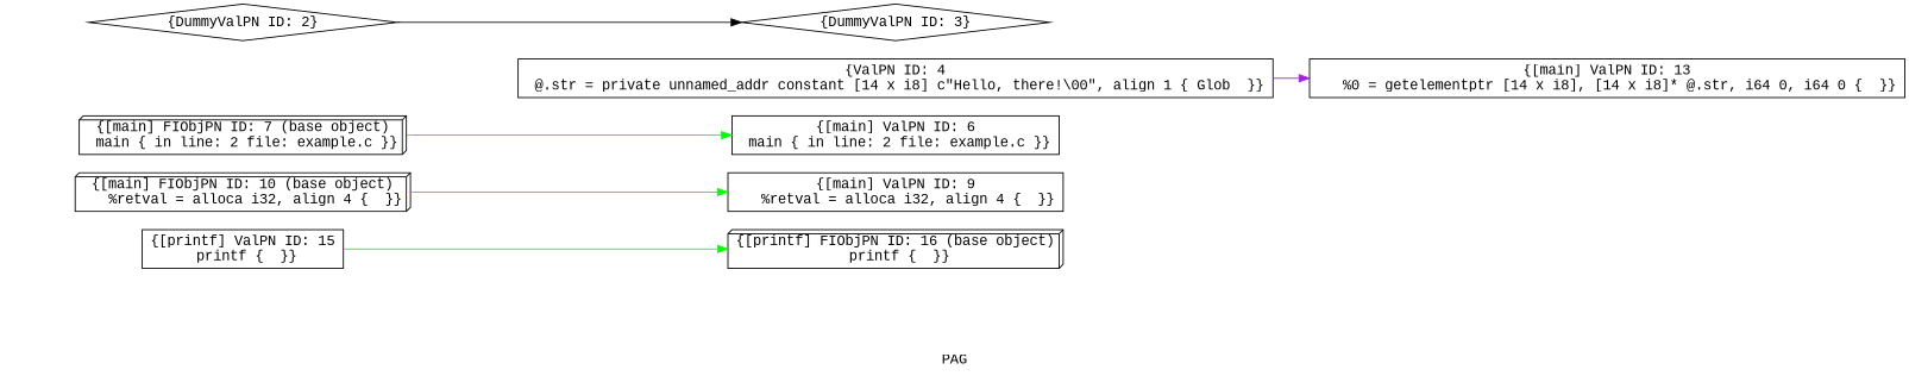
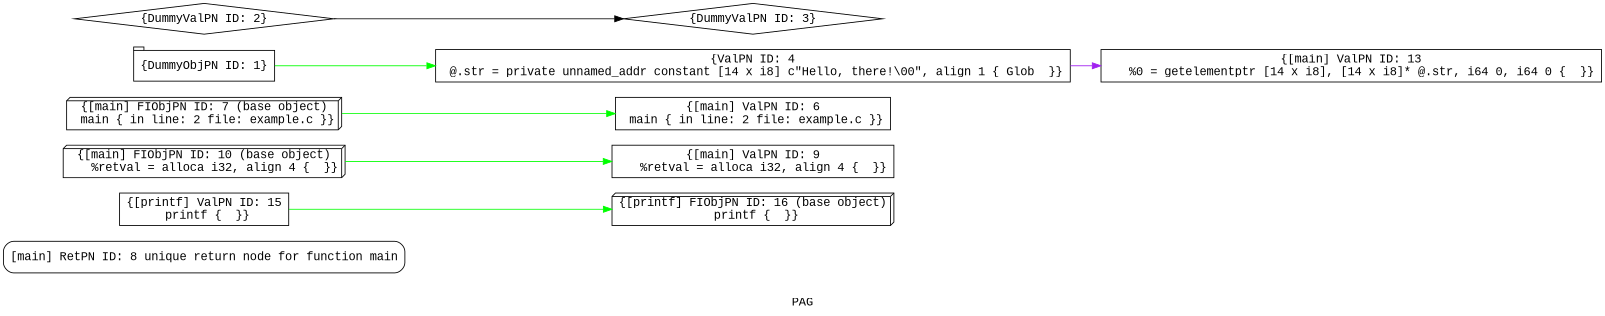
  digraph {
    fontname="Liberation Mono"
    label=PAG
    rankdir=LR
    node [fontname="Liberation Mono" shape=box]
    edge [color=green fontname="Liberation Mono"]
+   n1 [label="{[main] RetPN ID: 8 unique return node for function main}" shape=Mrecord]
    n2 [label="{[printf] FIObjPN ID: 16 (base object)\n printf \{  \}}" shape=box3d]
    n3 [label="{[printf] ValPN ID: 15\n printf \{  \}}"]
    n4 [label="{[main] FIObjPN ID: 10 (base object)\n   %retval = alloca i32, align 4 \{  \}}" shape=box3d]
    n5 [label="{[main] ValPN ID: 9\n   %retval = alloca i32, align 4 \{  \}}"]
    n6 [label="{[main] FIObjPN ID: 7 (base object)\n main \{ in line: 2 file: example.c \}}" shape=box3d]
    n7 [label="{[main] ValPN ID: 6\n main \{ in line: 2 file: example.c \}}"]
    n8 [label="{[main] ValPN ID: 13\n   %0 = getelementptr [14 x i8], [14 x i8]* @.str, i64 0, i64 0 \{  \}}"]
+   n9 [label="{DummyObjPN ID: 1}" shape=tab]
    n10 [label="{ValPN ID: 4\n @.str = private unnamed_addr constant [14 x i8] c\"Hello, there!\\00\", align 1 \{ Glob  \}}"]
    n11 [label="{DummyValPN ID: 2}" shape=diamond]
    n12 [label="{DummyValPN ID: 3}" shape=diamond]
    n3 -> n2
    n4 -> n5
    n6 -> n7
+   n9 -> n10
    n10 -> n8 [color=purple]
    n11 -> n12 [color=black]
  }
